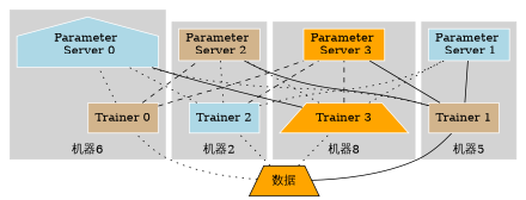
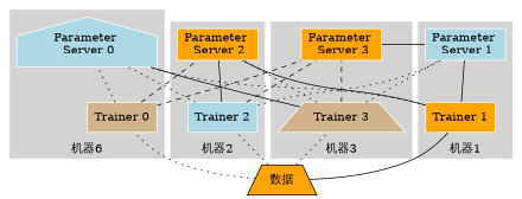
  graph {
    rankdir=BT
    node [color=white fillcolor=lightblue shape=box style=filled]
    edge [style=dotted]
    n1 [label="Parameter \n Server 0" shape=house]
    n2 [fillcolor=tan label="Trainer 0"]
    n3 [label="Parameter \n Server 1"]
-   n4 [fillcolor=tan label="Trainer 1"]
-   n5 [fillcolor=tan label="Parameter \n Server 2"]
+   n4 [fillcolor=orange label="Trainer 1"]
+   n5 [fillcolor=orange label="Parameter \n Server 2"]
    n6 [label="Trainer 2"]
    n7 [fillcolor=orange label="Parameter \n Server 3"]
-   n8 [fillcolor=orange label="Trainer 3" shape=trapezium]
+   n8 [fillcolor=tan label="Trainer 3" shape=trapezium]
    n9 [fillcolor=orange label="数据" shape=trapezium color=""]
    subgraph cluster_1 {
      color=lightgrey
      label="机器6"
      style=filled
      n1
      n2
    }
    subgraph cluster_2 {
      color=lightgrey
-     label="机器5"
+     label="机器1"
      style=filled
      n3
      n4
    }
    subgraph cluster_3 {
      color=lightgrey
      label="机器2"
      style=filled
      n5
      n6
    }
    subgraph cluster_4 {
      color=lightgrey
-     label="机器8"
+     label="机器3"
      style=filled
      n7
      n8
    }
    n2 -- n1
    n2 -- n5 [style=dashed]
    n2 -- n7 [style=dashed]
    n4 -- n1
    n4 -- n3 [style=solid]
    n4 -- n5 [style=solid]
-   n4 -- n7 [style=solid]
+   n3 -- n7 [style=solid]
    n6 -- n1
    n6 -- n3
-   n6 -- n5
+   n6 -- n5 [style=solid]
    n6 -- n7 [style=dashed]
    n8 -- n1 [style=solid]
    n8 -- n3
    n8 -- n5
    n8 -- n7 [style=dashed]
    n9 -- n2
    n9 -- n4 [style=solid]
    n9 -- n6
    n9 -- n8
  }
